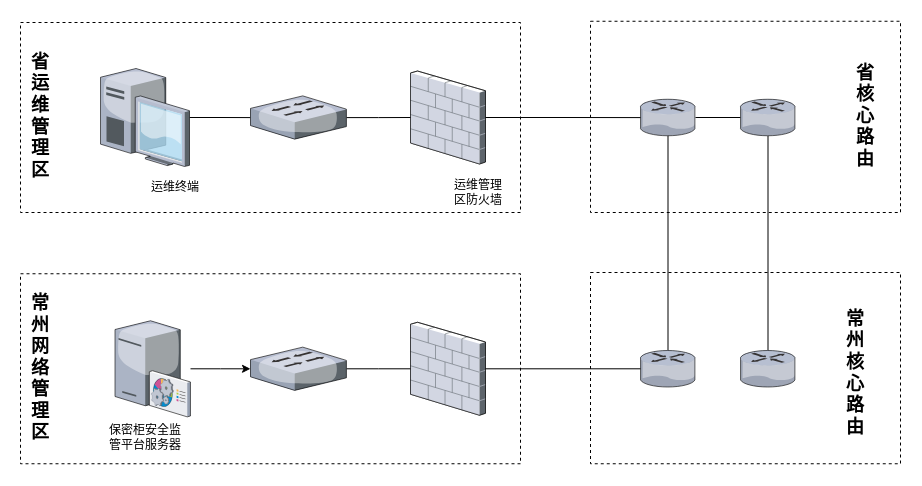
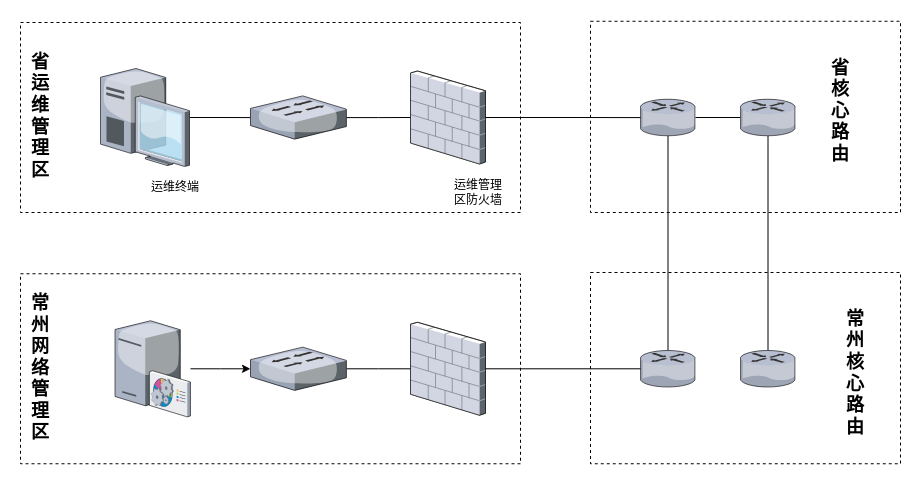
  <mxCell id="0" />
  <mxCell id="1" parent="0" />
  <mxCell id="2" value="" style="rounded=0;whiteSpace=wrap;html=1;dashed=1;" vertex="1" parent="1"><mxGeometry x="20" y="22" width="500" height="190" as="geometry" /></mxCell>
  <mxCell id="3" value="" style="edgeStyle=orthogonalEdgeStyle;rounded=0;orthogonalLoop=1;jettySize=auto;html=1;endArrow=none;endFill=0;" edge="1" parent="1" source="4" target="16"><mxGeometry relative="1" as="geometry" /></mxCell>
  <mxCell id="4" value="" style="verticalLabelPosition=bottom;sketch=0;aspect=fixed;html=1;verticalAlign=top;strokeColor=none;align=center;outlineConnect=0;shape=mxgraph.citrix.desktop;" vertex="1" parent="1"><mxGeometry x="100" y="68" width="89" height="98" as="geometry" /></mxCell>
  <mxCell id="5" value="" style="verticalLabelPosition=bottom;sketch=0;aspect=fixed;html=1;verticalAlign=top;strokeColor=none;align=center;outlineConnect=0;shape=mxgraph.citrix.firewall;" vertex="1" parent="1"><mxGeometry x="410" y="70.5" width="75" height="93" as="geometry" /></mxCell>
  <mxCell id="6" value="" style="rounded=0;whiteSpace=wrap;html=1;dashed=1;" vertex="1" parent="1"><mxGeometry x="590" y="20.75" width="310" height="191.25" as="geometry" /></mxCell>
  <mxCell id="7" value="" style="edgeStyle=orthogonalEdgeStyle;rounded=0;orthogonalLoop=1;jettySize=auto;html=1;endArrow=none;endFill=0;" edge="1" parent="1" source="8" target="12"><mxGeometry relative="1" as="geometry" /></mxCell>
  <mxCell id="8" value="" style="verticalLabelPosition=bottom;sketch=0;aspect=fixed;html=1;verticalAlign=top;strokeColor=none;align=center;outlineConnect=0;shape=mxgraph.citrix.router;" vertex="1" parent="1"><mxGeometry x="640" y="98.75" width="55" height="36.5" as="geometry" /></mxCell>
  <mxCell id="9" value="" style="rounded=0;whiteSpace=wrap;html=1;dashed=1;" vertex="1" parent="1"><mxGeometry x="590" y="272" width="310" height="191.25" as="geometry" /></mxCell>
  <mxCell id="10" style="edgeStyle=orthogonalEdgeStyle;rounded=0;orthogonalLoop=1;jettySize=auto;html=1;endArrow=none;endFill=0;" edge="1" parent="1" source="8" target="13"><mxGeometry relative="1" as="geometry" /></mxCell>
  <mxCell id="11" style="edgeStyle=orthogonalEdgeStyle;rounded=0;orthogonalLoop=1;jettySize=auto;html=1;endArrow=none;endFill=0;" edge="1" parent="1" source="12" target="14"><mxGeometry relative="1" as="geometry" /></mxCell>
  <mxCell id="12" value="" style="verticalLabelPosition=bottom;sketch=0;aspect=fixed;html=1;verticalAlign=top;strokeColor=none;align=center;outlineConnect=0;shape=mxgraph.citrix.router;" vertex="1" parent="1"><mxGeometry x="740" y="98.75" width="55" height="36.5" as="geometry" /></mxCell>
  <mxCell id="13" value="" style="verticalLabelPosition=bottom;sketch=0;aspect=fixed;html=1;verticalAlign=top;strokeColor=none;align=center;outlineConnect=0;shape=mxgraph.citrix.router;" vertex="1" parent="1"><mxGeometry x="640" y="350" width="55" height="36.5" as="geometry" /></mxCell>
  <mxCell id="14" value="" style="verticalLabelPosition=bottom;sketch=0;aspect=fixed;html=1;verticalAlign=top;strokeColor=none;align=center;outlineConnect=0;shape=mxgraph.citrix.router;" vertex="1" parent="1"><mxGeometry x="740" y="350" width="55" height="36.5" as="geometry" /></mxCell>
  <mxCell id="15" value="" style="edgeStyle=orthogonalEdgeStyle;rounded=0;orthogonalLoop=1;jettySize=auto;html=1;endArrow=none;endFill=0;" edge="1" parent="1" source="16" target="5"><mxGeometry relative="1" as="geometry" /></mxCell>
  <mxCell id="16" value="" style="verticalLabelPosition=bottom;sketch=0;aspect=fixed;html=1;verticalAlign=top;strokeColor=none;align=center;outlineConnect=0;shape=mxgraph.citrix.switch;" vertex="1" parent="1"><mxGeometry x="250" y="95.38" width="95.88" height="43.25" as="geometry" /></mxCell>
  <mxCell id="17" value="" style="rounded=0;whiteSpace=wrap;html=1;dashed=1;" vertex="1" parent="1"><mxGeometry x="20" y="273.25" width="500" height="190" as="geometry" /></mxCell>
  <mxCell id="18" value="" style="verticalLabelPosition=bottom;sketch=0;aspect=fixed;html=1;verticalAlign=top;strokeColor=none;align=center;outlineConnect=0;shape=mxgraph.citrix.firewall;" vertex="1" parent="1"><mxGeometry x="410" y="321.75" width="75" height="93" as="geometry" /></mxCell>
  <mxCell id="19" value="" style="edgeStyle=orthogonalEdgeStyle;rounded=0;orthogonalLoop=1;jettySize=auto;html=1;endArrow=none;endFill=0;" edge="1" parent="1" source="20" target="18"><mxGeometry relative="1" as="geometry" /></mxCell>
  <mxCell id="20" value="" style="verticalLabelPosition=bottom;sketch=0;aspect=fixed;html=1;verticalAlign=top;strokeColor=none;align=center;outlineConnect=0;shape=mxgraph.citrix.switch;" vertex="1" parent="1"><mxGeometry x="250" y="346.63" width="95.88" height="43.25" as="geometry" /></mxCell>
  <mxCell id="21" style="edgeStyle=orthogonalEdgeStyle;rounded=0;orthogonalLoop=1;jettySize=auto;html=1;endArrow=none;endFill=0;" edge="1" parent="1" source="13" target="18"><mxGeometry relative="1" as="geometry" /></mxCell>
  <mxCell id="22" style="edgeStyle=orthogonalEdgeStyle;rounded=0;orthogonalLoop=1;jettySize=auto;html=1;endArrow=none;endFill=0;" edge="1" parent="1" source="5" target="8"><mxGeometry relative="1" as="geometry" /></mxCell>
  <mxCell id="23" value="&lt;h2&gt;省运维管理区&lt;/h2&gt;" style="text;strokeColor=none;align=center;fillColor=none;html=1;verticalAlign=middle;whiteSpace=wrap;rounded=0;flipV=0;" vertex="1" parent="1"><mxGeometry x="25" y="54.69" width="30" height="123.37" as="geometry" /></mxCell>
  <mxCell id="24" value="&lt;h2&gt;常州网络管理区&lt;/h2&gt;" style="text;strokeColor=none;align=center;fillColor=none;html=1;verticalAlign=middle;whiteSpace=wrap;rounded=0;flipV=0;" vertex="1" parent="1"><mxGeometry x="25" y="305.94" width="30" height="123.37" as="geometry" /></mxCell>
- <mxCell id="25" value="&lt;h2&gt;省核心路由&lt;/h2&gt;" style="text;strokeColor=none;align=center;fillColor=none;html=1;verticalAlign=middle;whiteSpace=wrap;rounded=0;flipV=0;" vertex="1" parent="1"><mxGeometry x="850" y="54.69" width="30" height="123.37" as="geometry" /></mxCell>
+ <mxCell id="25" value="&lt;h2&gt;省核心路由&lt;/h2&gt;" style="text;strokeColor=none;align=center;fillColor=none;html=1;verticalAlign=middle;whiteSpace=wrap;rounded=0;flipV=0;" vertex="1" parent="1"><mxGeometry x="825" y="49.69" width="30" height="123.37" as="geometry" /></mxCell>
  <mxCell id="26" value="&lt;h2&gt;常州核心路由&lt;/h2&gt;" style="text;strokeColor=none;align=center;fillColor=none;html=1;verticalAlign=middle;whiteSpace=wrap;rounded=0;flipV=0;" vertex="1" parent="1"><mxGeometry x="840" y="311.57" width="30" height="123.37" as="geometry" /></mxCell>
  <mxCell id="27" value="运维终端" style="text;strokeColor=none;align=center;fillColor=none;html=1;verticalAlign=middle;whiteSpace=wrap;rounded=0;" vertex="1" parent="1"><mxGeometry x="144.5" y="172" width="60" height="30" as="geometry" /></mxCell>
  <mxCell id="28" value="运维管理区防火墙" style="text;strokeColor=none;align=center;fillColor=none;html=1;verticalAlign=middle;whiteSpace=wrap;rounded=0;" vertex="1" parent="1"><mxGeometry x="447.5" y="177" width="60" height="30" as="geometry" /></mxCell>
  <mxCell id="29" value="" style="edgeStyle=orthogonalEdgeStyle;rounded=0;orthogonalLoop=1;jettySize=auto;html=1;" edge="1" parent="1" source="30" target="20"><mxGeometry relative="1" as="geometry" /></mxCell>
  <mxCell id="30" value="" style="verticalLabelPosition=bottom;sketch=0;aspect=fixed;html=1;verticalAlign=top;strokeColor=none;align=center;outlineConnect=0;shape=mxgraph.citrix.command_center;" vertex="1" parent="1"><mxGeometry x="114.5" y="320.25" width="75.5" height="96" as="geometry" /></mxCell>
- <mxCell id="31" value="保密柜安全监管平台服务器" style="text;strokeColor=none;align=center;fillColor=none;html=1;verticalAlign=middle;whiteSpace=wrap;rounded=0;" vertex="1" parent="1"><mxGeometry x="106.75" y="422" width="75.5" height="30" as="geometry" /></mxCell>
